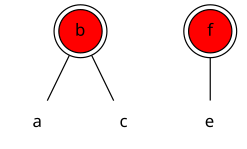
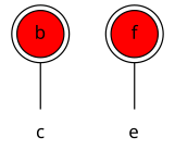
  strict graph {
    fontname="Noto Sans"
    node [fontname="Noto Sans" shape=none]
    edge [fontname="Noto Sans"]
    b [fillcolor=red shape=doublecircle style=filled]
-   a
    c
    f [fillcolor=red shape=doublecircle style=filled]
    e
-   b -- a
    b -- c
    f -- e
  }
